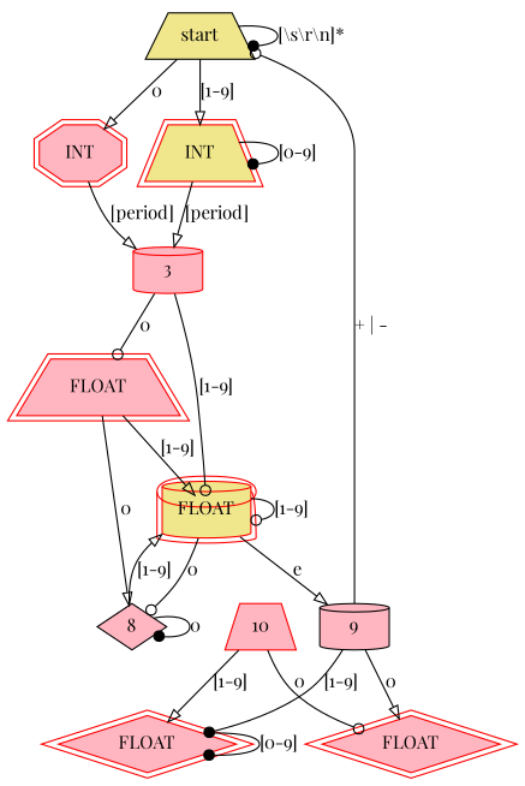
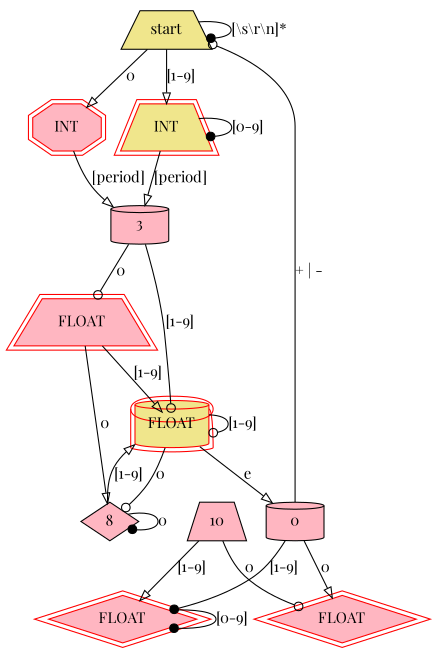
  digraph {
    fontname="Playfair Display"
    node [fillcolor=lightpink fontname="Playfair Display" shape=trapezium style=filled color=red peripheries=2]
    edge [arrowhead=onormal fontname="Playfair Display"]
    start [fillcolor=khaki color="" peripheries=""]
    INT [fillcolor=khaki]
    n3 [label=INT shape=octagon]
-   3 [shape=cylinder peripheries=""]
+   3 [shape=cylinder color="" peripheries=""]
    FLOAT [fillcolor=khaki shape=cylinder]
    n6 [label=FLOAT]
    8 [shape=diamond color="" peripheries=""]
-   9 [shape=cylinder color="" peripheries=""]
+   9 [shape=cylinder label=0 color="" peripheries=""]
    n9 [label=FLOAT shape=diamond]
    n10 [label=FLOAT shape=diamond]
-   10 [peripheries=""]
+   10 [color="" peripheries=""]
    start -> start [arrowhead=dot label="[\\s\\r\\n]*"]
    start -> INT [label="[1-9]"]
    start -> n3 [label=0]
    INT -> INT [arrowhead=dot label="[0-9]"]
    INT -> 3 [label="[period]"]
    n3 -> 3 [label="[period]"]
    3 -> FLOAT [arrowhead=odot label="[1-9]"]
    3 -> n6 [arrowhead=odot label=0]
    FLOAT -> FLOAT [arrowhead=odot label="[1-9]"]
    FLOAT -> 8 [arrowhead=odot label=0]
    FLOAT -> 9 [label=e]
    n6 -> FLOAT [label="[1-9]"]
    n6 -> 8 [label=0]
    8 -> FLOAT [label="[1-9]"]
    8 -> 8 [arrowhead=dot label=0]
    9 -> start [arrowhead=odot label="+ | - "]
    9 -> n9 [arrowhead=dot label="[1-9]"]
    9 -> n10 [label=0]
    n9 -> n9 [arrowhead=dot label="[0-9]"]
    10 -> n9 [label="[1-9]"]
    10 -> n10 [arrowhead=odot label=0]
  }
